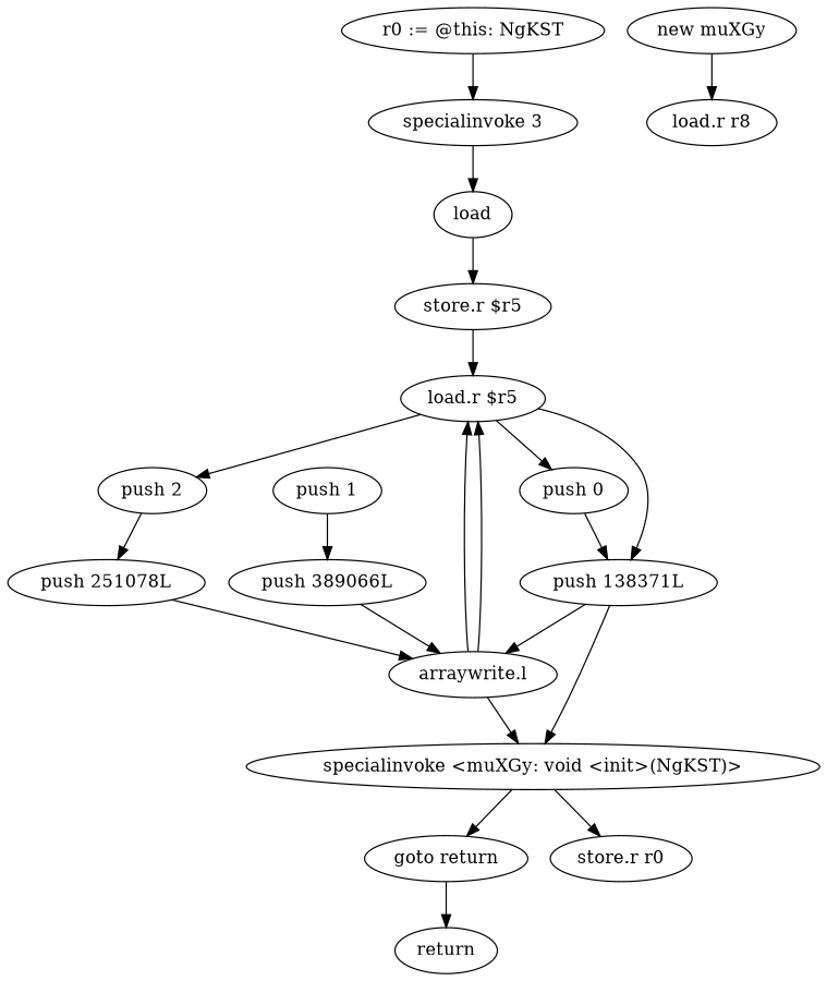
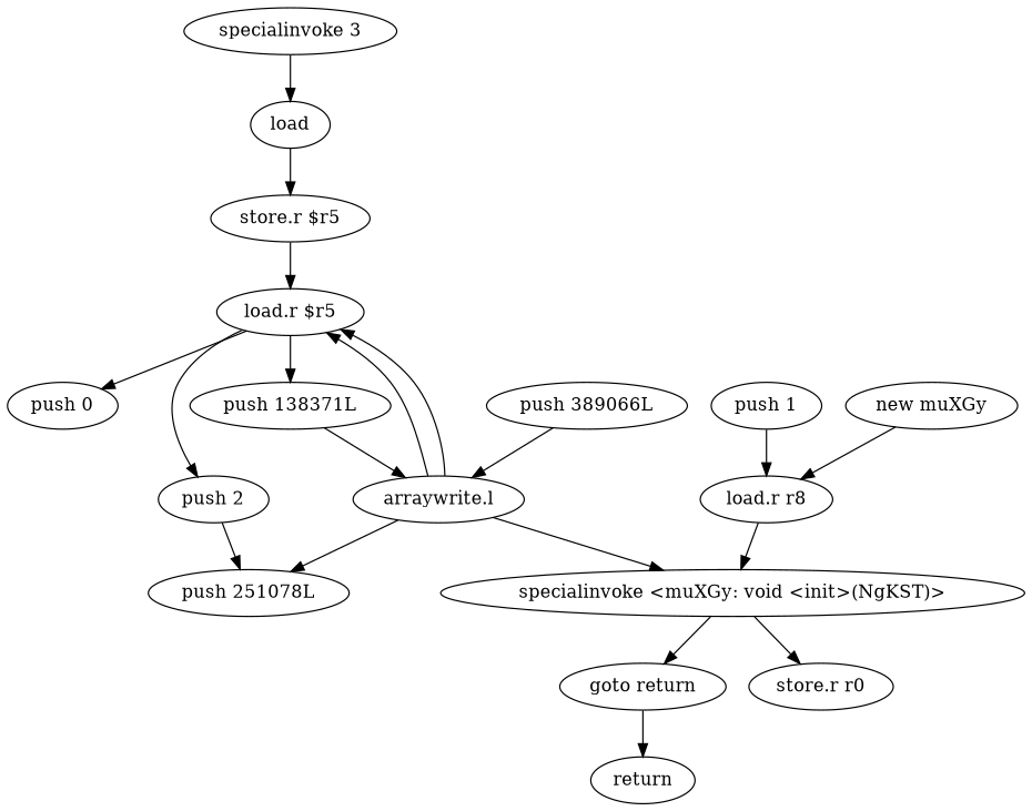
  digraph {
    n1 [label="specialinvoke 3"]
-   "r0 := @this: NgKST"
    n3 [label=load]
    "store.r $r5"
    "load.r $r5"
    "push 0"
    "push 2"
    "push 138371L"
    "push 1"
    "push 389066L"
    "push 251078L"
    "arraywrite.l"
    "specialinvoke <muXGy: void <init>(NgKST)>"
    n14 [label="load.r r8"]
    "new muXGy"
    "goto return"
    "store.r r0"
    return
    n1 -> n3
-   "r0 := @this: NgKST" -> n1
    n3 -> "store.r $r5"
    "store.r $r5" -> "load.r $r5"
    "load.r $r5" -> "push 0"
    "load.r $r5" -> "push 2"
    "load.r $r5" -> "push 138371L"
-   "push 0" -> "push 138371L"
    "push 2" -> "push 251078L"
    "push 138371L" -> "arraywrite.l"
-   "push 1" -> "push 389066L"
+   "push 1" -> n14
    "push 389066L" -> "arraywrite.l"
-   "push 251078L" -> "arraywrite.l"
+   "arraywrite.l" -> "push 251078L"
    "arraywrite.l" -> "load.r $r5"
    "arraywrite.l" -> "load.r $r5"
    "arraywrite.l" -> "specialinvoke <muXGy: void <init>(NgKST)>"
    "specialinvoke <muXGy: void <init>(NgKST)>" -> "goto return"
    "specialinvoke <muXGy: void <init>(NgKST)>" -> "store.r r0"
-   "push 138371L" -> "specialinvoke <muXGy: void <init>(NgKST)>"
+   n14 -> "specialinvoke <muXGy: void <init>(NgKST)>"
    "new muXGy" -> n14
    "goto return" -> return
  }
